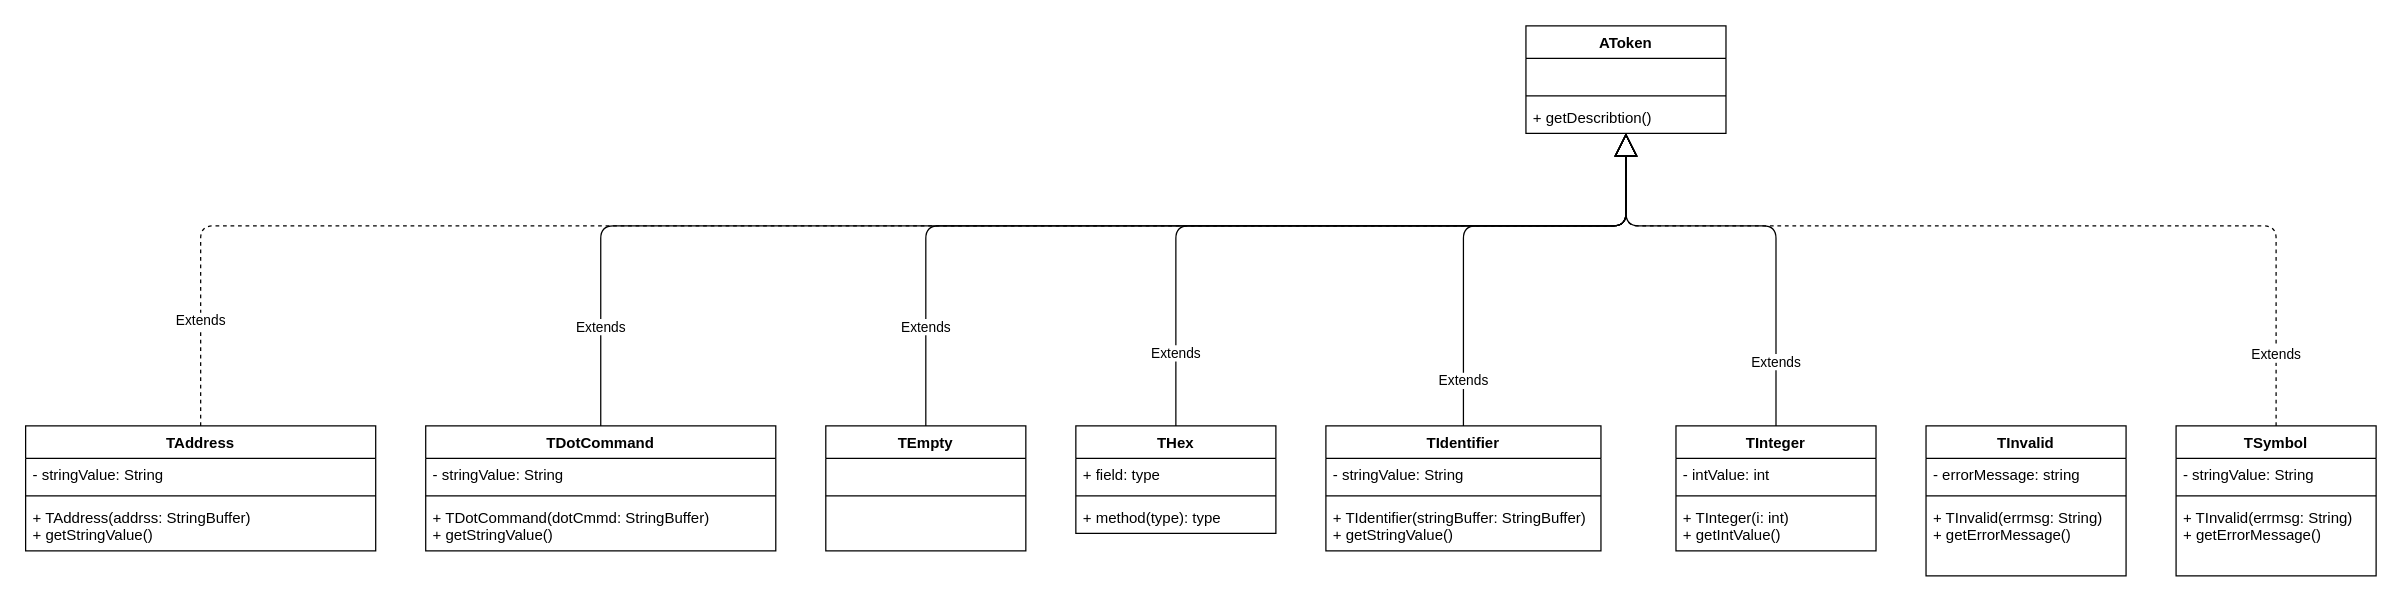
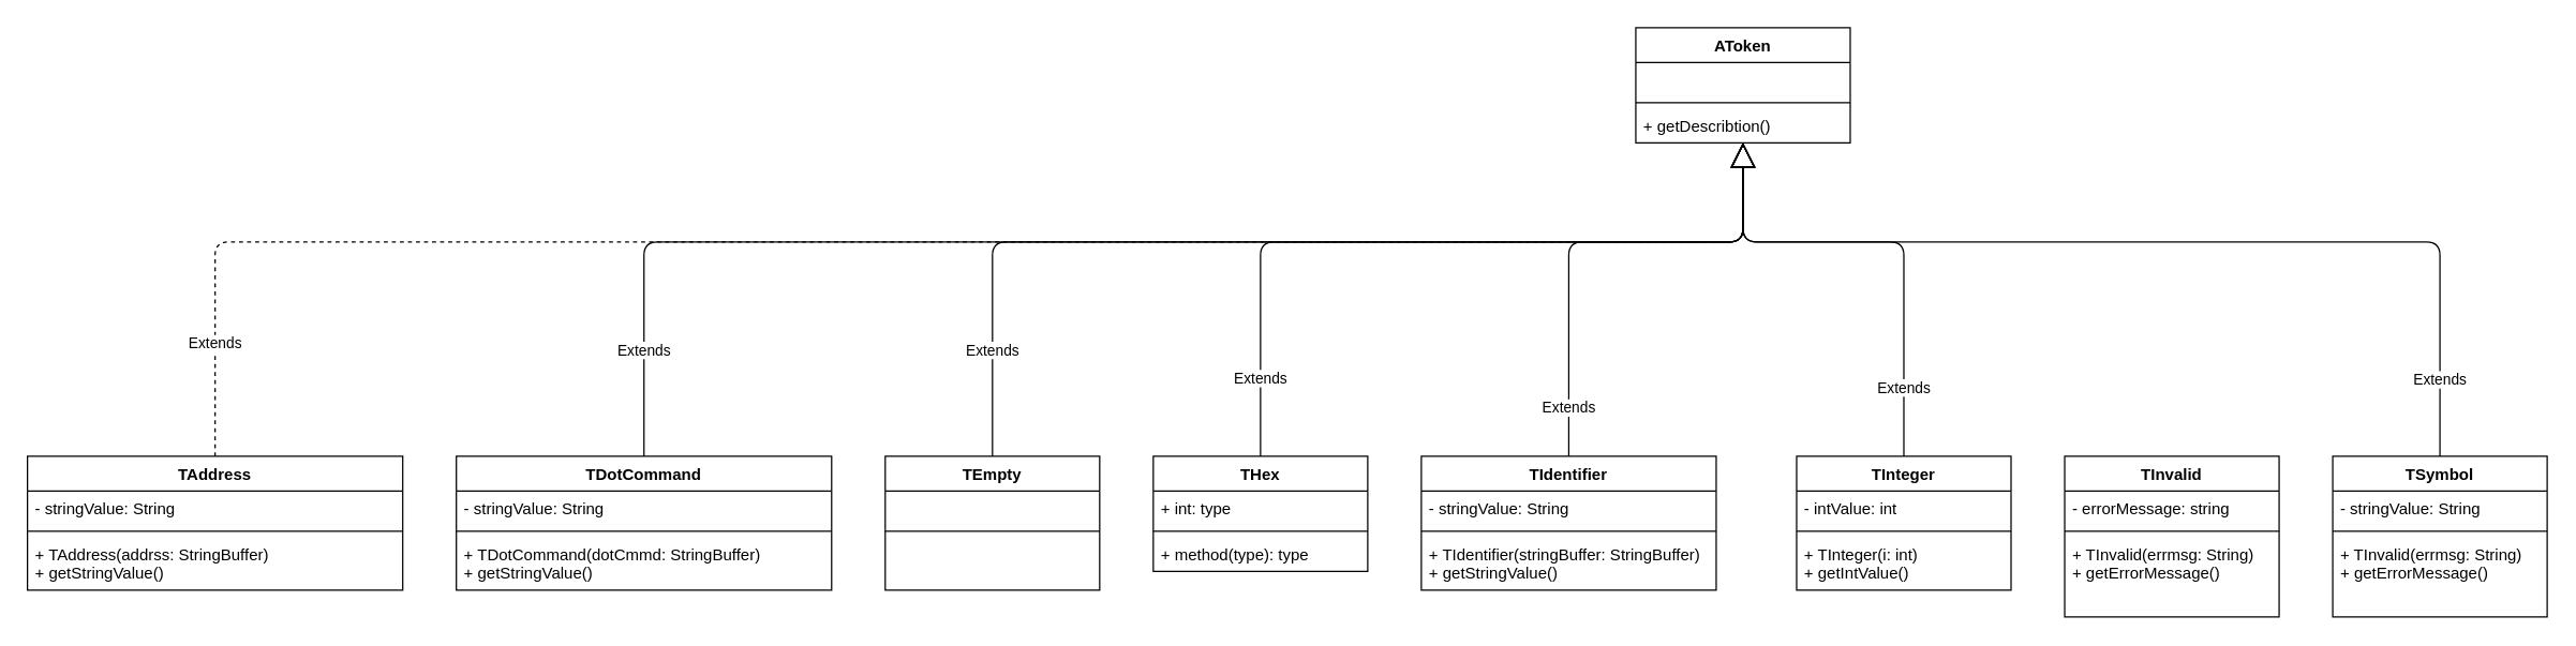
  <mxCell id="0" />
  <mxCell id="1" parent="0" />
  <mxCell id="2" value="TInteger" style="swimlane;fontStyle=1;align=center;verticalAlign=top;childLayout=stackLayout;horizontal=1;startSize=26;horizontalStack=0;resizeParent=1;resizeParentMax=0;resizeLast=0;collapsible=1;marginBottom=0;" parent="1" vertex="1"><mxGeometry x="1340" y="340" width="160" height="100" as="geometry"><mxRectangle x="40" y="360" width="80" height="26" as="alternateBounds" /></mxGeometry></mxCell>
  <mxCell id="3" value="- intValue: int" style="text;strokeColor=none;fillColor=none;align=left;verticalAlign=top;spacingLeft=4;spacingRight=4;overflow=hidden;rotatable=0;points=[[0,0.5],[1,0.5]];portConstraint=eastwest;" parent="2" vertex="1"><mxGeometry y="26" width="160" height="26" as="geometry" /></mxCell>
  <mxCell id="4" value="" style="line;strokeWidth=1;fillColor=none;align=left;verticalAlign=middle;spacingTop=-1;spacingLeft=3;spacingRight=3;rotatable=0;labelPosition=right;points=[];portConstraint=eastwest;" parent="2" vertex="1"><mxGeometry y="52" width="160" height="8" as="geometry" /></mxCell>
  <mxCell id="5" value="+ TInteger(i: int)&#10;+ getIntValue()" style="text;strokeColor=none;fillColor=none;align=left;verticalAlign=top;spacingLeft=4;spacingRight=4;overflow=hidden;rotatable=0;points=[[0,0.5],[1,0.5]];portConstraint=eastwest;" parent="2" vertex="1"><mxGeometry y="60" width="160" height="40" as="geometry" /></mxCell>
  <mxCell id="6" value="AToken" style="swimlane;fontStyle=1;align=center;verticalAlign=top;childLayout=stackLayout;horizontal=1;startSize=26;horizontalStack=0;resizeParent=1;resizeParentMax=0;resizeLast=0;collapsible=1;marginBottom=0;" parent="1" vertex="1"><mxGeometry x="1220" y="20" width="160" height="86" as="geometry" /></mxCell>
  <mxCell id="7" value="  " style="text;strokeColor=none;fillColor=none;align=left;verticalAlign=top;spacingLeft=4;spacingRight=4;overflow=hidden;rotatable=0;points=[[0,0.5],[1,0.5]];portConstraint=eastwest;" parent="6" vertex="1"><mxGeometry y="26" width="160" height="26" as="geometry" /></mxCell>
  <mxCell id="8" value="" style="line;strokeWidth=1;fillColor=none;align=left;verticalAlign=middle;spacingTop=-1;spacingLeft=3;spacingRight=3;rotatable=0;labelPosition=right;points=[];portConstraint=eastwest;" parent="6" vertex="1"><mxGeometry y="52" width="160" height="8" as="geometry" /></mxCell>
  <mxCell id="9" value="+ getDescribtion()" style="text;strokeColor=none;fillColor=none;align=left;verticalAlign=top;spacingLeft=4;spacingRight=4;overflow=hidden;rotatable=0;points=[[0,0.5],[1,0.5]];portConstraint=eastwest;" parent="6" vertex="1"><mxGeometry y="60" width="160" height="26" as="geometry" /></mxCell>
  <mxCell id="10" value="Extends" style="endArrow=block;endSize=16;endFill=0;html=1;exitX=0.5;exitY=0;exitDx=0;exitDy=0;" parent="1" source="2" target="9" edge="1"><mxGeometry x="-0.711" width="160" relative="1" as="geometry"><mxPoint x="1310" y="460" as="sourcePoint" /><mxPoint x="1303" y="110" as="targetPoint" /><Array as="points"><mxPoint x="1420" y="180" /><mxPoint x="1300" y="180" /></Array><mxPoint as="offset" /></mxGeometry></mxCell>
  <mxCell id="11" value="Extends" style="endArrow=block;endSize=16;endFill=0;html=1;dashed=1;" parent="1" source="35" target="9" edge="1"><mxGeometry x="-0.878" width="160" relative="1" as="geometry"><mxPoint x="220" y="340" as="sourcePoint" /><mxPoint x="1293.684" y="106" as="targetPoint" /><Array as="points"><mxPoint x="160" y="180" /><mxPoint x="1300" y="180" /></Array><mxPoint as="offset" /></mxGeometry></mxCell>
  <mxCell id="12" value="TEmpty" style="swimlane;fontStyle=1;align=center;verticalAlign=top;childLayout=stackLayout;horizontal=1;startSize=26;horizontalStack=0;resizeParent=1;resizeParentMax=0;resizeLast=0;collapsible=1;marginBottom=0;" parent="1" vertex="1"><mxGeometry x="660" y="340" width="160" height="100" as="geometry"><mxRectangle x="40" y="360" width="80" height="26" as="alternateBounds" /></mxGeometry></mxCell>
  <mxCell id="13" value=" " style="text;strokeColor=none;fillColor=none;align=left;verticalAlign=top;spacingLeft=4;spacingRight=4;overflow=hidden;rotatable=0;points=[[0,0.5],[1,0.5]];portConstraint=eastwest;" parent="12" vertex="1"><mxGeometry y="26" width="160" height="26" as="geometry" /></mxCell>
  <mxCell id="14" value="" style="line;strokeWidth=1;fillColor=none;align=left;verticalAlign=middle;spacingTop=-1;spacingLeft=3;spacingRight=3;rotatable=0;labelPosition=right;points=[];portConstraint=eastwest;" parent="12" vertex="1"><mxGeometry y="52" width="160" height="8" as="geometry" /></mxCell>
  <mxCell id="15" value="  " style="text;strokeColor=none;fillColor=none;align=left;verticalAlign=top;spacingLeft=4;spacingRight=4;overflow=hidden;rotatable=0;points=[[0,0.5],[1,0.5]];portConstraint=eastwest;" parent="12" vertex="1"><mxGeometry y="60" width="160" height="40" as="geometry" /></mxCell>
  <mxCell id="16" value="Extends" style="endArrow=block;endSize=16;endFill=0;html=1;exitX=0.5;exitY=0;exitDx=0;exitDy=0;" parent="1" source="12" target="9" edge="1"><mxGeometry x="-0.801" width="160" relative="1" as="geometry"><mxPoint x="1380" y="340" as="sourcePoint" /><mxPoint x="1500" y="106" as="targetPoint" /><Array as="points"><mxPoint x="740" y="180" /><mxPoint x="1300" y="180" /></Array><mxPoint as="offset" /></mxGeometry></mxCell>
  <mxCell id="17" value="TIdentifier" style="swimlane;fontStyle=1;align=center;verticalAlign=top;childLayout=stackLayout;horizontal=1;startSize=26;horizontalStack=0;resizeParent=1;resizeParentMax=0;resizeLast=0;collapsible=1;marginBottom=0;" parent="1" vertex="1"><mxGeometry x="1060" y="340" width="220" height="100" as="geometry"><mxRectangle x="40" y="360" width="80" height="26" as="alternateBounds" /></mxGeometry></mxCell>
  <mxCell id="18" value="- stringValue: String" style="text;strokeColor=none;fillColor=none;align=left;verticalAlign=top;spacingLeft=4;spacingRight=4;overflow=hidden;rotatable=0;points=[[0,0.5],[1,0.5]];portConstraint=eastwest;" parent="17" vertex="1"><mxGeometry y="26" width="220" height="26" as="geometry" /></mxCell>
  <mxCell id="19" value="" style="line;strokeWidth=1;fillColor=none;align=left;verticalAlign=middle;spacingTop=-1;spacingLeft=3;spacingRight=3;rotatable=0;labelPosition=right;points=[];portConstraint=eastwest;" parent="17" vertex="1"><mxGeometry y="52" width="220" height="8" as="geometry" /></mxCell>
  <mxCell id="20" value="+ TIdentifier(stringBuffer: StringBuffer)&#10;+ getStringValue()" style="text;strokeColor=none;fillColor=none;align=left;verticalAlign=top;spacingLeft=4;spacingRight=4;overflow=hidden;rotatable=0;points=[[0,0.5],[1,0.5]];portConstraint=eastwest;" parent="17" vertex="1"><mxGeometry y="60" width="220" height="40" as="geometry" /></mxCell>
  <mxCell id="21" value="Extends" style="endArrow=block;endSize=16;endFill=0;html=1;exitX=0.5;exitY=0;exitDx=0;exitDy=0;" parent="1" source="17" target="9" edge="1"><mxGeometry x="-0.804" width="160" relative="1" as="geometry"><mxPoint x="780" y="334" as="sourcePoint" /><mxPoint x="900" y="100" as="targetPoint" /><Array as="points"><mxPoint x="1170" y="180" /><mxPoint x="1300" y="180" /></Array><mxPoint as="offset" /></mxGeometry></mxCell>
  <mxCell id="22" value="TInvalid" style="swimlane;fontStyle=1;align=center;verticalAlign=top;childLayout=stackLayout;horizontal=1;startSize=26;horizontalStack=0;resizeParent=1;resizeParentMax=0;resizeLast=0;collapsible=1;marginBottom=0;" parent="1" vertex="1"><mxGeometry x="1540" y="340" width="160" height="120" as="geometry"><mxRectangle x="40" y="360" width="80" height="26" as="alternateBounds" /></mxGeometry></mxCell>
  <mxCell id="23" value="- errorMessage: string" style="text;strokeColor=none;fillColor=none;align=left;verticalAlign=top;spacingLeft=4;spacingRight=4;overflow=hidden;rotatable=0;points=[[0,0.5],[1,0.5]];portConstraint=eastwest;" parent="22" vertex="1"><mxGeometry y="26" width="160" height="26" as="geometry" /></mxCell>
  <mxCell id="24" value="" style="line;strokeWidth=1;fillColor=none;align=left;verticalAlign=middle;spacingTop=-1;spacingLeft=3;spacingRight=3;rotatable=0;labelPosition=right;points=[];portConstraint=eastwest;" parent="22" vertex="1"><mxGeometry y="52" width="160" height="8" as="geometry" /></mxCell>
  <mxCell id="25" value="+ TInvalid(errmsg: String)&#10;+ getErrorMessage()&#10;" style="text;strokeColor=none;fillColor=none;align=left;verticalAlign=top;spacingLeft=4;spacingRight=4;overflow=hidden;rotatable=0;points=[[0,0.5],[1,0.5]];portConstraint=eastwest;" parent="22" vertex="1"><mxGeometry y="60" width="160" height="60" as="geometry" /></mxCell>
  <mxCell id="26" value="TDotCommand" style="swimlane;fontStyle=1;align=center;verticalAlign=top;childLayout=stackLayout;horizontal=1;startSize=26;horizontalStack=0;resizeParent=1;resizeParentMax=0;resizeLast=0;collapsible=1;marginBottom=0;" parent="1" vertex="1"><mxGeometry x="340" y="340" width="280" height="100" as="geometry"><mxRectangle x="40" y="360" width="80" height="26" as="alternateBounds" /></mxGeometry></mxCell>
  <mxCell id="27" value="- stringValue: String" style="text;strokeColor=none;fillColor=none;align=left;verticalAlign=top;spacingLeft=4;spacingRight=4;overflow=hidden;rotatable=0;points=[[0,0.5],[1,0.5]];portConstraint=eastwest;" parent="26" vertex="1"><mxGeometry y="26" width="280" height="26" as="geometry" /></mxCell>
  <mxCell id="28" value="" style="line;strokeWidth=1;fillColor=none;align=left;verticalAlign=middle;spacingTop=-1;spacingLeft=3;spacingRight=3;rotatable=0;labelPosition=right;points=[];portConstraint=eastwest;" parent="26" vertex="1"><mxGeometry y="52" width="280" height="8" as="geometry" /></mxCell>
  <mxCell id="29" value="+ TDotCommand(dotCmmd: StringBuffer)&#10;+ getStringValue()" style="text;strokeColor=none;fillColor=none;align=left;verticalAlign=top;spacingLeft=4;spacingRight=4;overflow=hidden;rotatable=0;points=[[0,0.5],[1,0.5]];portConstraint=eastwest;" parent="26" vertex="1"><mxGeometry y="60" width="280" height="40" as="geometry" /></mxCell>
  <mxCell id="30" value="Extends" style="endArrow=block;endSize=16;endFill=0;html=1;exitX=0.5;exitY=0;exitDx=0;exitDy=0;" parent="1" source="26" target="9" edge="1"><mxGeometry x="-0.85" width="160" relative="1" as="geometry"><mxPoint x="230" y="350" as="sourcePoint" /><mxPoint x="1310" y="116" as="targetPoint" /><Array as="points"><mxPoint x="480" y="180" /><mxPoint x="1300" y="180" /></Array><mxPoint as="offset" /></mxGeometry></mxCell>
  <mxCell id="31" value="THex" style="swimlane;fontStyle=1;align=center;verticalAlign=top;childLayout=stackLayout;horizontal=1;startSize=26;horizontalStack=0;resizeParent=1;resizeParentMax=0;resizeLast=0;collapsible=1;marginBottom=0;" parent="1" vertex="1"><mxGeometry y="340" width="160" height="86" as="geometry" x="860" /></mxCell>
- <mxCell id="32" value="+ field: type" style="text;strokeColor=none;fillColor=none;align=left;verticalAlign=top;spacingLeft=4;spacingRight=4;overflow=hidden;rotatable=0;points=[[0,0.5],[1,0.5]];portConstraint=eastwest;" parent="31" vertex="1"><mxGeometry y="26" width="160" height="26" as="geometry" /></mxCell>
+ <mxCell id="32" value="+ int: type" style="text;strokeColor=none;fillColor=none;align=left;verticalAlign=top;spacingLeft=4;spacingRight=4;overflow=hidden;rotatable=0;points=[[0,0.5],[1,0.5]];portConstraint=eastwest;" parent="31" vertex="1"><mxGeometry y="26" width="160" height="26" as="geometry" /></mxCell>
  <mxCell id="33" value="" style="line;strokeWidth=1;fillColor=none;align=left;verticalAlign=middle;spacingTop=-1;spacingLeft=3;spacingRight=3;rotatable=0;labelPosition=right;points=[];portConstraint=eastwest;" parent="31" vertex="1"><mxGeometry y="52" width="160" height="8" as="geometry" /></mxCell>
  <mxCell id="34" value="+ method(type): type" style="text;strokeColor=none;fillColor=none;align=left;verticalAlign=top;spacingLeft=4;spacingRight=4;overflow=hidden;rotatable=0;points=[[0,0.5],[1,0.5]];portConstraint=eastwest;" parent="31" vertex="1"><mxGeometry y="60" width="160" height="26" as="geometry" /></mxCell>
  <mxCell id="35" value="TAddress" style="swimlane;fontStyle=1;align=center;verticalAlign=top;childLayout=stackLayout;horizontal=1;startSize=26;horizontalStack=0;resizeParent=1;resizeParentMax=0;resizeLast=0;collapsible=1;marginBottom=0;" parent="1" vertex="1"><mxGeometry x="20" y="340" width="280" height="100" as="geometry"><mxRectangle x="40" y="360" width="80" height="26" as="alternateBounds" /></mxGeometry></mxCell>
  <mxCell id="36" value="- stringValue: String" style="text;strokeColor=none;fillColor=none;align=left;verticalAlign=top;spacingLeft=4;spacingRight=4;overflow=hidden;rotatable=0;points=[[0,0.5],[1,0.5]];portConstraint=eastwest;" parent="35" vertex="1"><mxGeometry y="26" width="280" height="26" as="geometry" /></mxCell>
  <mxCell id="37" value="" style="line;strokeWidth=1;fillColor=none;align=left;verticalAlign=middle;spacingTop=-1;spacingLeft=3;spacingRight=3;rotatable=0;labelPosition=right;points=[];portConstraint=eastwest;" parent="35" vertex="1"><mxGeometry y="52" width="280" height="8" as="geometry" /></mxCell>
  <mxCell id="38" value="+ TAddress(addrss: StringBuffer)&#10;+ getStringValue()" style="text;strokeColor=none;fillColor=none;align=left;verticalAlign=top;spacingLeft=4;spacingRight=4;overflow=hidden;rotatable=0;points=[[0,0.5],[1,0.5]];portConstraint=eastwest;" parent="35" vertex="1"><mxGeometry y="60" width="280" height="40" as="geometry" /></mxCell>
  <mxCell id="39" value="Extends" style="endArrow=block;endSize=16;endFill=0;html=1;exitX=0.5;exitY=0;exitDx=0;exitDy=0;" edge="1" parent="1" target="9"><mxGeometry x="-0.804" width="160" relative="1" as="geometry"><mxPoint x="940" y="340" as="sourcePoint" /><mxPoint x="1040" y="106" as="targetPoint" /><Array as="points"><mxPoint x="940" y="180" /><mxPoint x="1300" y="180" /></Array><mxPoint as="offset" /></mxGeometry></mxCell>
  <mxCell id="40" value="TSymbol" style="swimlane;fontStyle=1;align=center;verticalAlign=top;childLayout=stackLayout;horizontal=1;startSize=26;horizontalStack=0;resizeParent=1;resizeParentMax=0;resizeLast=0;collapsible=1;marginBottom=0;" vertex="1" parent="1"><mxGeometry x="1740" y="340" width="160" height="120" as="geometry"><mxRectangle x="40" y="360" width="80" height="26" as="alternateBounds" /></mxGeometry></mxCell>
  <mxCell id="41" value="- stringValue: String" style="text;strokeColor=none;fillColor=none;align=left;verticalAlign=top;spacingLeft=4;spacingRight=4;overflow=hidden;rotatable=0;points=[[0,0.5],[1,0.5]];portConstraint=eastwest;" vertex="1" parent="40"><mxGeometry y="26" width="160" height="26" as="geometry" /></mxCell>
  <mxCell id="42" value="" style="line;strokeWidth=1;fillColor=none;align=left;verticalAlign=middle;spacingTop=-1;spacingLeft=3;spacingRight=3;rotatable=0;labelPosition=right;points=[];portConstraint=eastwest;" vertex="1" parent="40"><mxGeometry y="52" width="160" height="8" as="geometry" /></mxCell>
  <mxCell id="43" value="+ TInvalid(errmsg: String)&#10;+ getErrorMessage()&#10;" style="text;strokeColor=none;fillColor=none;align=left;verticalAlign=top;spacingLeft=4;spacingRight=4;overflow=hidden;rotatable=0;points=[[0,0.5],[1,0.5]];portConstraint=eastwest;" vertex="1" parent="40"><mxGeometry y="60" width="160" height="60" as="geometry" /></mxCell>
- <mxCell id="44" value="Extends" style="endArrow=block;endSize=16;endFill=0;html=1;exitX=0.5;exitY=0;exitDx=0;exitDy=0;dashed=1;" edge="1" parent="1" source="40" target="9"><mxGeometry x="-0.85" width="160" relative="1" as="geometry"><mxPoint x="1850" y="334" as="sourcePoint" /><mxPoint x="1510" y="106" as="targetPoint" /><Array as="points"><mxPoint x="1820" y="180" /><mxPoint x="1300" y="180" /></Array><mxPoint as="offset" /></mxGeometry></mxCell>
+ <mxCell id="44" value="Extends" style="endArrow=block;endSize=16;endFill=0;html=1;exitX=0.5;exitY=0;exitDx=0;exitDy=0;" edge="1" parent="1" source="40" target="9"><mxGeometry x="-0.85" width="160" relative="1" as="geometry"><mxPoint x="1850" y="334" as="sourcePoint" /><mxPoint x="1510" y="106" as="targetPoint" /><Array as="points"><mxPoint x="1820" y="180" /><mxPoint x="1300" y="180" /></Array><mxPoint as="offset" /></mxGeometry></mxCell>
